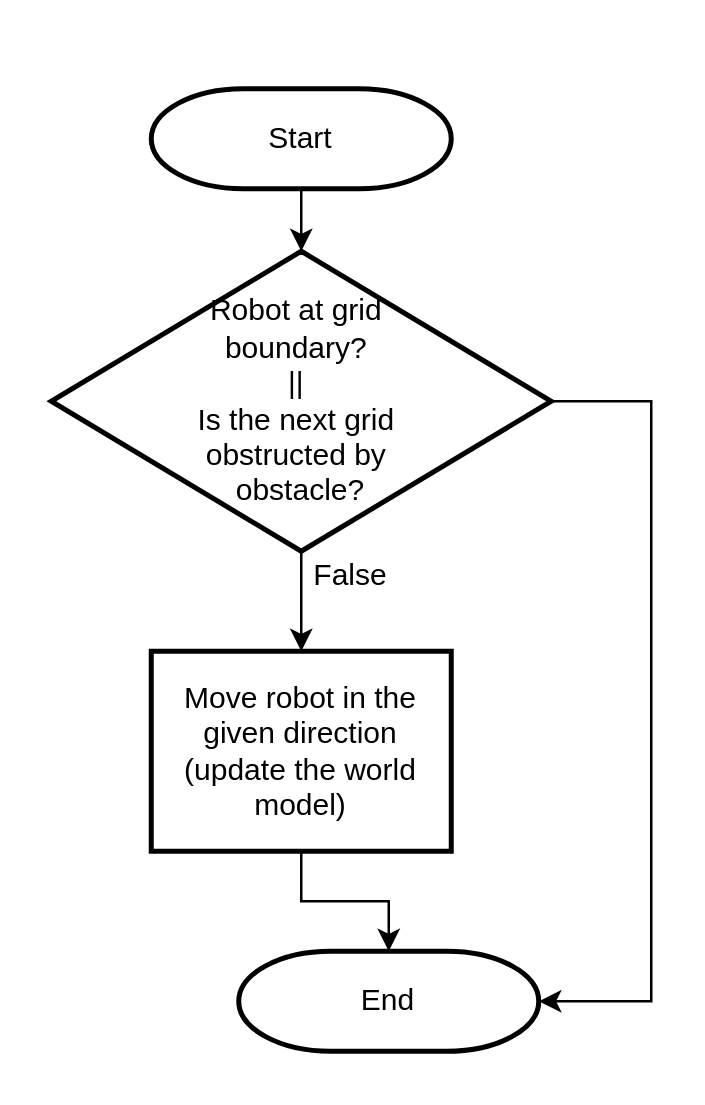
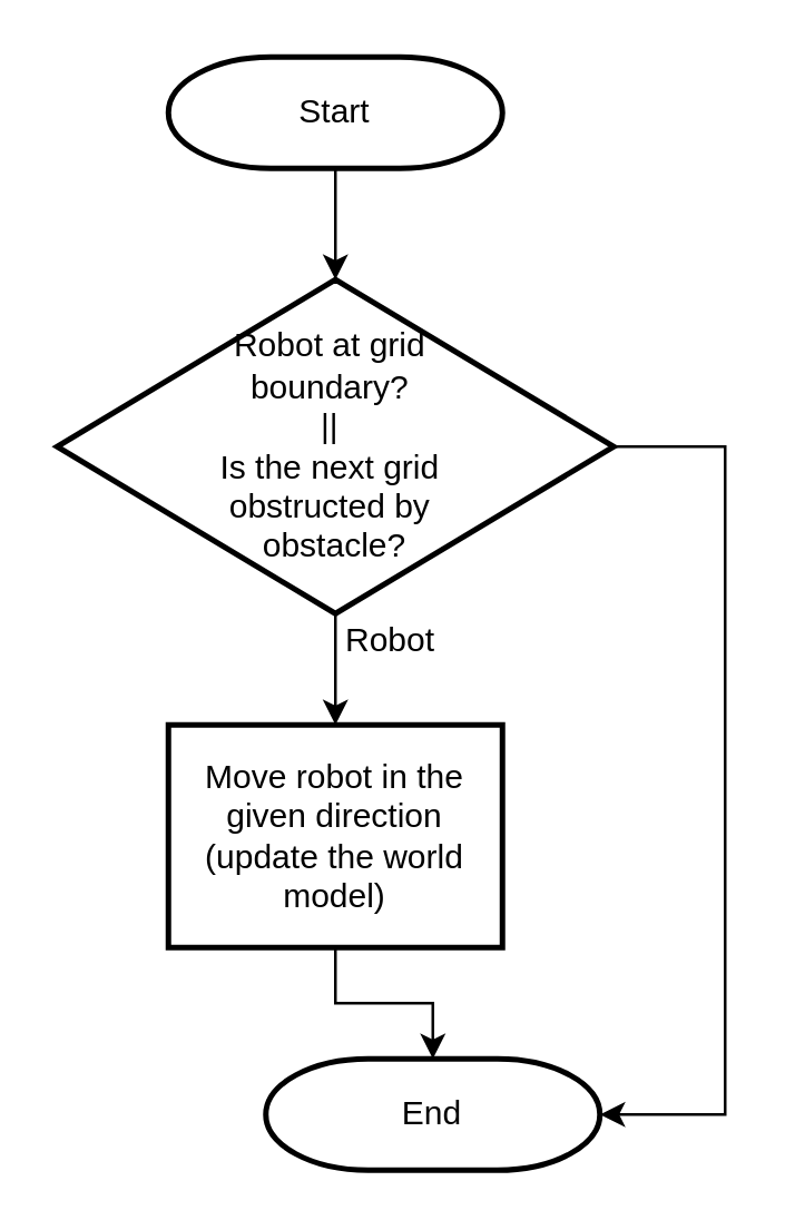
  <mxCell id="0" />
  <mxCell id="1" parent="0" />
  <mxCell id="2" value="" style="edgeStyle=orthogonalEdgeStyle;rounded=0;orthogonalLoop=1;jettySize=auto;html=1;" edge="1" parent="1" source="3" target="6"><mxGeometry relative="1" as="geometry" /></mxCell>
- <mxCell id="3" value="Start" style="strokeWidth=2;html=1;shape=mxgraph.flowchart.terminator;whiteSpace=wrap;" vertex="1" parent="1"><mxGeometry x="60" y="35" width="120" height="40" as="geometry" /></mxCell>
+ <mxCell id="3" value="Start" style="strokeWidth=2;html=1;shape=mxgraph.flowchart.terminator;whiteSpace=wrap;" vertex="1" parent="1"><mxGeometry x="60" y="20" width="120" height="40" as="geometry" /></mxCell>
  <mxCell id="4" value="" style="edgeStyle=orthogonalEdgeStyle;rounded=0;orthogonalLoop=1;jettySize=auto;html=1;" edge="1" parent="1" source="6" target="8"><mxGeometry relative="1" as="geometry" /></mxCell>
  <mxCell id="5" style="edgeStyle=orthogonalEdgeStyle;rounded=0;orthogonalLoop=1;jettySize=auto;html=1;entryX=1;entryY=0.5;entryDx=0;entryDy=0;entryPerimeter=0;" edge="1" parent="1" source="6" target="9"><mxGeometry relative="1" as="geometry"><Array as="points"><mxPoint x="260" y="160" /><mxPoint x="260" y="400" /></Array></mxGeometry></mxCell>
  <mxCell id="6" value="&lt;span&gt;Robot at grid&amp;nbsp;&lt;/span&gt;&lt;br&gt;&lt;span&gt;boundary?&amp;nbsp;&lt;/span&gt;&lt;br&gt;&lt;span&gt;||&amp;nbsp;&lt;/span&gt;&lt;br&gt;&lt;span&gt;Is the next grid&amp;nbsp;&lt;/span&gt;&lt;br&gt;&lt;span&gt;obstructed by&amp;nbsp;&lt;/span&gt;&lt;br&gt;&lt;span&gt;obstacle?&lt;/span&gt;" style="rhombus;whiteSpace=wrap;html=1;strokeWidth=2;" vertex="1" parent="1"><mxGeometry x="20" y="100" width="200" height="120" as="geometry" /></mxCell>
  <mxCell id="7" value="" style="edgeStyle=orthogonalEdgeStyle;rounded=0;orthogonalLoop=1;jettySize=auto;html=1;" edge="1" parent="1" source="8" target="9"><mxGeometry relative="1" as="geometry" /></mxCell>
  <mxCell id="8" value="Move robot in the given direction (update the world model)" style="whiteSpace=wrap;html=1;strokeWidth=2;" vertex="1" parent="1"><mxGeometry x="60" y="260" width="120" height="80" as="geometry" /></mxCell>
  <mxCell id="9" value="End" style="strokeWidth=2;html=1;shape=mxgraph.flowchart.terminator;whiteSpace=wrap;" vertex="1" parent="1"><mxGeometry x="95" y="380" width="120" height="40" as="geometry" /></mxCell>
- <mxCell id="10" value="False" style="text;html=1;strokeColor=none;fillColor=none;align=center;verticalAlign=middle;whiteSpace=wrap;rounded=0;" vertex="1" parent="1"><mxGeometry x="120" y="220" width="40" height="20" as="geometry" /></mxCell>
+ <mxCell id="10" value="Robot" style="text;html=1;strokeColor=none;fillColor=none;align=center;verticalAlign=middle;whiteSpace=wrap;rounded=0;" vertex="1" parent="1"><mxGeometry x="120" y="220" width="40" height="20" as="geometry" /></mxCell>
